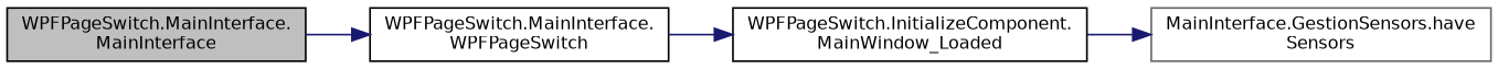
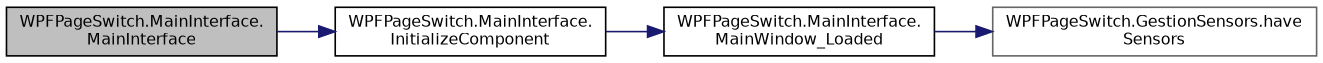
  digraph {
    rankdir=LR
    node [color=black fillcolor=white fontname=Helvetica fontsize=10 shape=record style=filled]
    edge [color=midnightblue fontname=Helvetica fontsize=10 labelfontname=Helvetica labelfontsize=10 style=solid]
    n1 [fillcolor=grey75 fontcolor=black height=0.2 label="WPFPageSwitch.MainInterface.\lMainInterface" width=0.4]
-   n2 [height=0.2 label="WPFPageSwitch.MainInterface.\lWPFPageSwitch" width=0.4]
-   n3 [height=0.2 label="WPFPageSwitch.InitializeComponent.\lMainWindow_Loaded" width=0.4]
-   n4 [color=gray40 height=0.2 label="MainInterface.GestionSensors.have\lSensors" width=0.4]
+   n2 [height=0.2 label="WPFPageSwitch.MainInterface.\lInitializeComponent" width=0.4]
+   n3 [height=0.2 label="WPFPageSwitch.MainInterface.\lMainWindow_Loaded" width=0.4]
+   n4 [color=gray40 height=0.2 label="WPFPageSwitch.GestionSensors.have\lSensors" width=0.4]
    n1 -> n2
    n2 -> n3
    n3 -> n4
  }
